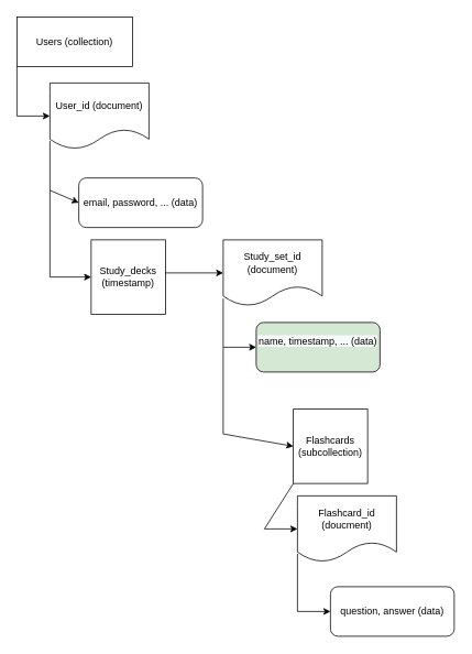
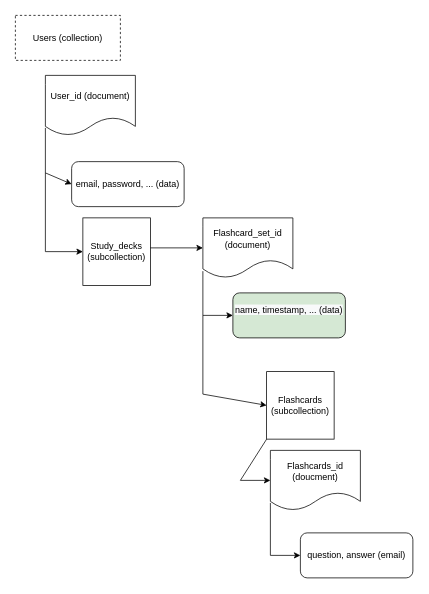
  <mxCell id="0" />
  <mxCell id="1" parent="0" />
- <mxCell id="2" value="Users (collection)" style="rounded=0;whiteSpace=wrap;html=1;" parent="1" vertex="1"><mxGeometry x="20" y="20" width="140" height="60" as="geometry" /></mxCell>
+ <mxCell id="2" value="Users (collection)" style="rounded=0;whiteSpace=wrap;html=1;dashed=1;" parent="1" vertex="1"><mxGeometry x="20" y="20" width="140" height="60" as="geometry" /></mxCell>
  <mxCell id="3" value="email, password, ... (data)" style="rounded=1;whiteSpace=wrap;html=1;" parent="1" vertex="1"><mxGeometry x="95" y="215" width="150" height="60" as="geometry" /></mxCell>
  <mxCell id="4" value="User_id (document)" style="shape=document;whiteSpace=wrap;html=1;boundedLbl=1;" parent="1" vertex="1"><mxGeometry x="60" y="100" width="120" height="80" as="geometry" /></mxCell>
- <mxCell id="5" value="" style="endArrow=classic;html=1;rounded=0;exitX=0;exitY=1;exitDx=0;exitDy=0;entryX=0;entryY=0.5;entryDx=0;entryDy=0;" parent="1" source="2" target="4" edge="1"><mxGeometry width="50" height="50" relative="1" as="geometry"><mxPoint x="10" y="170" as="sourcePoint" /><mxPoint x="60" y="120" as="targetPoint" /><Array as="points"><mxPoint x="20" y="140" /></Array></mxGeometry></mxCell>
  <mxCell id="6" value="" style="endArrow=classic;html=1;rounded=0;entryX=0;entryY=0.5;entryDx=0;entryDy=0;" parent="1" target="3" edge="1"><mxGeometry width="50" height="50" relative="1" as="geometry"><mxPoint x="60" y="170" as="sourcePoint" /><mxPoint x="70" y="250" as="targetPoint" /><Array as="points"><mxPoint x="60" y="230" /></Array></mxGeometry></mxCell>
- <mxCell id="7" value="question, answer (data)" style="rounded=1;whiteSpace=wrap;html=1;" parent="1" vertex="1"><mxGeometry x="400" y="710" width="150" height="60" as="geometry" /></mxCell>
+ <mxCell id="7" value="question, answer (email)" style="rounded=1;whiteSpace=wrap;html=1;" parent="1" vertex="1"><mxGeometry x="400" y="710" width="150" height="60" as="geometry" /></mxCell>
  <mxCell id="8" value="&#10;&lt;span style=&quot;color: rgb(0, 0, 0); font-family: Helvetica; font-size: 12px; font-style: normal; font-variant-ligatures: normal; font-variant-caps: normal; font-weight: 400; letter-spacing: normal; orphans: 2; text-align: center; text-indent: 0px; text-transform: none; widows: 2; word-spacing: 0px; -webkit-text-stroke-width: 0px; background-color: rgb(248, 249, 250); text-decoration-thickness: initial; text-decoration-style: initial; text-decoration-color: initial; float: none; display: inline !important;&quot;&gt;name, timestamp, ... (data)&lt;/span&gt;&#10;&#10;" style="rounded=1;whiteSpace=wrap;html=1;fillColor=#d5e8d4;" parent="1" vertex="1"><mxGeometry x="310" y="390" width="150" height="60" as="geometry" /></mxCell>
- <mxCell id="9" value="Study_set_id (document)" style="shape=document;whiteSpace=wrap;html=1;boundedLbl=1;" parent="1" vertex="1"><mxGeometry x="270" y="290" width="120" height="80" as="geometry" /></mxCell>
+ <mxCell id="9" value="Flashcard_set_id (document)" style="shape=document;whiteSpace=wrap;html=1;boundedLbl=1;" parent="1" vertex="1"><mxGeometry x="270" y="290" width="120" height="80" as="geometry" /></mxCell>
  <mxCell id="10" value="" style="endArrow=classic;html=1;rounded=0;entryX=0;entryY=0.5;entryDx=0;entryDy=0;exitX=0;exitY=0.888;exitDx=0;exitDy=0;exitPerimeter=0;" parent="1" source="9" edge="1"><mxGeometry width="50" height="50" relative="1" as="geometry"><mxPoint x="260" y="370" as="sourcePoint" /><mxPoint x="310" y="420" as="targetPoint" /><Array as="points"><mxPoint x="270" y="420" /></Array></mxGeometry></mxCell>
  <mxCell id="11" value="" style="endArrow=classic;html=1;rounded=0;entryX=0;entryY=0.5;entryDx=0;entryDy=0;" parent="1" target="12" edge="1"><mxGeometry width="50" height="50" relative="1" as="geometry"><mxPoint x="60" y="230" as="sourcePoint" /><mxPoint x="60" y="280" as="targetPoint" /><Array as="points"><mxPoint x="60" y="335" /></Array></mxGeometry></mxCell>
- <mxCell id="12" value="Study_decks&lt;br&gt;(timestamp)" style="whiteSpace=wrap;html=1;aspect=fixed;" parent="1" vertex="1"><mxGeometry x="110" y="290" width="90" height="90" as="geometry" /></mxCell>
+ <mxCell id="12" value="Study_decks&lt;br&gt;(subcollection)" style="whiteSpace=wrap;html=1;aspect=fixed;" parent="1" vertex="1"><mxGeometry x="110" y="290" width="90" height="90" as="geometry" /></mxCell>
  <mxCell id="13" value="Flashcards (subcollection)" style="whiteSpace=wrap;html=1;aspect=fixed;" parent="1" vertex="1"><mxGeometry x="355" y="495" width="90" height="90" as="geometry" /></mxCell>
  <mxCell id="14" value="" style="endArrow=classic;html=1;rounded=0;exitX=0;exitY=1;exitDx=0;exitDy=0;entryX=0;entryY=0.5;entryDx=0;entryDy=0;" parent="1" source="13" edge="1"><mxGeometry width="50" height="50" relative="1" as="geometry"><mxPoint x="170" y="690" as="sourcePoint" /><mxPoint x="360" y="640" as="targetPoint" /><Array as="points"><mxPoint x="320" y="640" /></Array></mxGeometry></mxCell>
- <mxCell id="15" value="Flashcard_id (doucment)" style="shape=document;whiteSpace=wrap;html=1;boundedLbl=1;" parent="1" vertex="1"><mxGeometry x="360" y="600" width="120" height="80" as="geometry" /></mxCell>
+ <mxCell id="15" value="Flashcards_id (doucment)" style="shape=document;whiteSpace=wrap;html=1;boundedLbl=1;" parent="1" vertex="1"><mxGeometry x="360" y="600" width="120" height="80" as="geometry" /></mxCell>
  <mxCell id="16" value="" style="endArrow=classic;html=1;rounded=0;entryX=0;entryY=0.5;entryDx=0;entryDy=0;" parent="1" edge="1"><mxGeometry width="50" height="50" relative="1" as="geometry"><mxPoint x="360" y="670" as="sourcePoint" /><mxPoint x="400" y="740" as="targetPoint" /><Array as="points"><mxPoint x="360" y="740" /></Array></mxGeometry></mxCell>
  <mxCell id="17" value="" style="endArrow=classic;html=1;rounded=0;entryX=0;entryY=0.5;entryDx=0;entryDy=0;" parent="1" target="13" edge="1"><mxGeometry width="50" height="50" relative="1" as="geometry"><mxPoint x="270" y="420" as="sourcePoint" /><mxPoint x="210" y="480" as="targetPoint" /><Array as="points"><mxPoint x="270" y="525" /></Array></mxGeometry></mxCell>
  <mxCell id="18" value="" style="endArrow=classic;html=1;rounded=0;entryX=0;entryY=0.5;entryDx=0;entryDy=0;" edge="1" parent="1" target="9"><mxGeometry width="50" height="50" relative="1" as="geometry"><mxPoint x="200" y="330" as="sourcePoint" /><mxPoint x="260" y="320" as="targetPoint" /></mxGeometry></mxCell>
